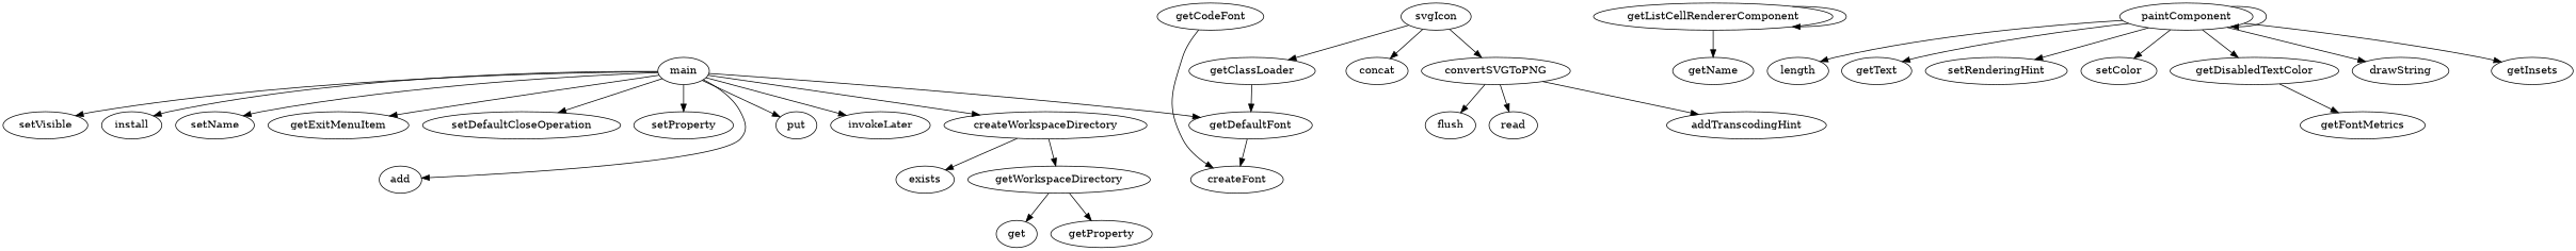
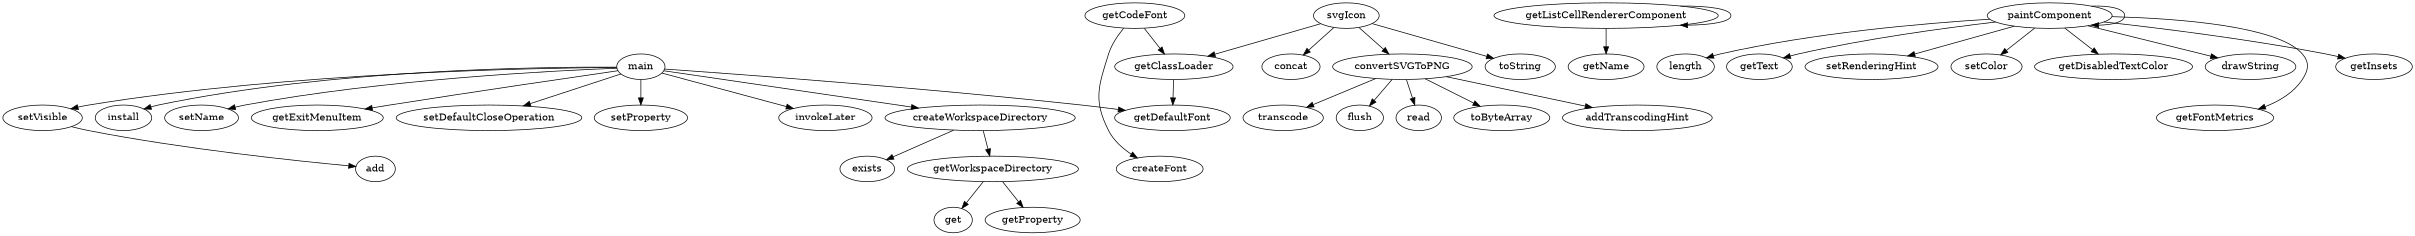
  digraph {
    main
    add
    install
    setName
    getExitMenuItem
    setDefaultCloseOperation
    setVisible
    setProperty
    createWorkspaceDirectory
-   put
    getDefaultFont
    invokeLater
    getWorkspaceDirectory
    exists
    createFont
    get
    getProperty
    getClassLoader
    svgIcon
    concat
    convertSVGToPNG
+   toString
    addTranscodingHint
+   transcode
    flush
    read
+   toByteArray
    getCodeFont
    getListCellRendererComponent
    getName
    paintComponent
    length
    getText
    setRenderingHint
    setColor
    getDisabledTextColor
    drawString
    getFontMetrics
    getInsets
-   main -> add
+   setVisible -> add
    main -> install
    main -> setName
    main -> getExitMenuItem
    main -> setDefaultCloseOperation
    main -> setVisible
    main -> setProperty
    main -> createWorkspaceDirectory
-   main -> put
    main -> getDefaultFont
    main -> invokeLater
    createWorkspaceDirectory -> getWorkspaceDirectory
    createWorkspaceDirectory -> exists
-   getDefaultFont -> createFont
    getWorkspaceDirectory -> get
    getWorkspaceDirectory -> getProperty
    getClassLoader -> getDefaultFont
    svgIcon -> getClassLoader
    svgIcon -> concat
    svgIcon -> convertSVGToPNG
+   svgIcon -> toString
    convertSVGToPNG -> addTranscodingHint
+   convertSVGToPNG -> transcode
    convertSVGToPNG -> flush
    convertSVGToPNG -> read
+   convertSVGToPNG -> toByteArray
    getCodeFont -> createFont
+   getCodeFont -> getClassLoader
    getListCellRendererComponent -> getListCellRendererComponent
    getListCellRendererComponent -> getName
    paintComponent -> paintComponent
    paintComponent -> length
    paintComponent -> getText
    paintComponent -> setRenderingHint
    paintComponent -> setColor
    paintComponent -> getDisabledTextColor
    paintComponent -> drawString
-   getDisabledTextColor -> getFontMetrics
+   paintComponent -> getFontMetrics
    paintComponent -> getInsets
  }
